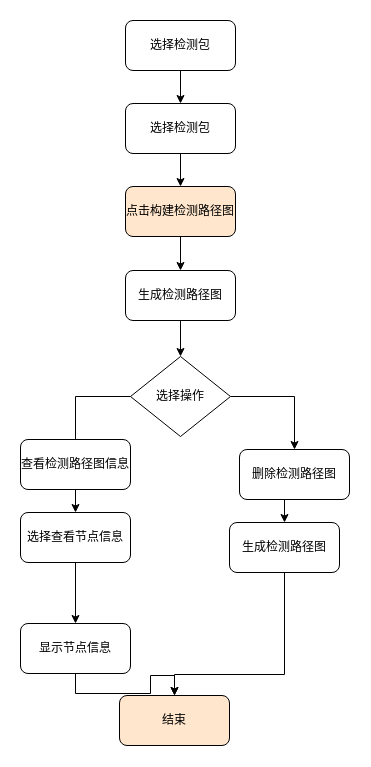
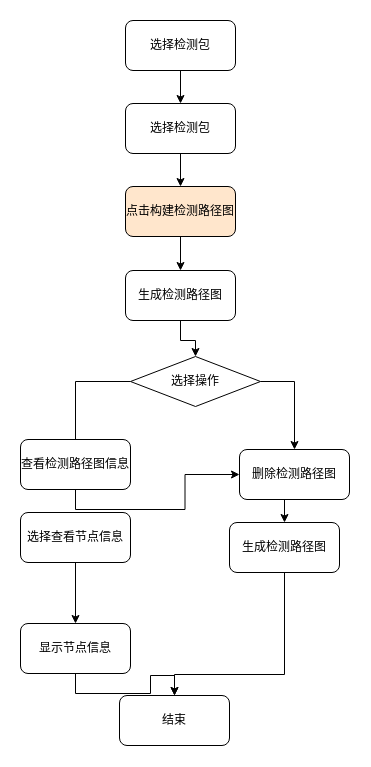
  <mxCell id="0" />
  <mxCell id="1" parent="0" />
  <mxCell id="2" style="edgeStyle=orthogonalEdgeStyle;rounded=0;orthogonalLoop=1;jettySize=auto;html=1;exitX=0.5;exitY=1;exitDx=0;exitDy=0;" edge="1" parent="1" source="3" target="5"><mxGeometry relative="1" as="geometry" /></mxCell>
  <mxCell id="3" value="选择检测包" style="rounded=1;whiteSpace=wrap;html=1;" vertex="1" parent="1"><mxGeometry x="125" y="103" width="110" height="50" as="geometry" /></mxCell>
  <mxCell id="4" style="edgeStyle=orthogonalEdgeStyle;rounded=0;orthogonalLoop=1;jettySize=auto;html=1;exitX=0.5;exitY=1;exitDx=0;exitDy=0;entryX=0.5;entryY=0;entryDx=0;entryDy=0;" edge="1" parent="1" source="5" target="7"><mxGeometry relative="1" as="geometry" /></mxCell>
  <mxCell id="5" value="点击构建检测路径图" style="rounded=1;whiteSpace=wrap;html=1;fillColor=#ffe6cc;" vertex="1" parent="1"><mxGeometry x="125" y="186" width="110" height="50" as="geometry" /></mxCell>
  <mxCell id="6" style="edgeStyle=orthogonalEdgeStyle;rounded=0;orthogonalLoop=1;jettySize=auto;html=1;exitX=0.5;exitY=1;exitDx=0;exitDy=0;" edge="1" parent="1" source="7" target="12"><mxGeometry relative="1" as="geometry" /></mxCell>
  <mxCell id="7" value="生成检测路径图" style="rounded=1;whiteSpace=wrap;html=1;" vertex="1" parent="1"><mxGeometry x="125" y="270" width="110" height="50" as="geometry" /></mxCell>
  <mxCell id="8" style="edgeStyle=orthogonalEdgeStyle;rounded=0;orthogonalLoop=1;jettySize=auto;html=1;exitX=0.5;exitY=1;exitDx=0;exitDy=0;entryX=0.5;entryY=0;entryDx=0;entryDy=0;" edge="1" parent="1" source="9" target="3"><mxGeometry relative="1" as="geometry" /></mxCell>
  <mxCell id="9" value="选择检测包" style="rounded=1;whiteSpace=wrap;html=1;" vertex="1" parent="1"><mxGeometry x="125" y="20" width="110" height="50" as="geometry" /></mxCell>
  <mxCell id="10" style="edgeStyle=orthogonalEdgeStyle;rounded=0;orthogonalLoop=1;jettySize=auto;html=1;exitX=0;exitY=0.5;exitDx=0;exitDy=0;endArrow=none;" edge="1" parent="1" source="12" target="14"><mxGeometry relative="1" as="geometry" /></mxCell>
  <mxCell id="11" style="edgeStyle=orthogonalEdgeStyle;rounded=0;orthogonalLoop=1;jettySize=auto;html=1;exitX=1;exitY=0.5;exitDx=0;exitDy=0;entryX=0.5;entryY=0;entryDx=0;entryDy=0;" edge="1" parent="1" source="12" target="18"><mxGeometry relative="1" as="geometry" /></mxCell>
- <mxCell id="12" value="选择操作" style="rhombus;whiteSpace=wrap;html=1;" vertex="1" parent="1"><mxGeometry x="130" y="356" width="100" height="80" as="geometry" /></mxCell>
- <mxCell id="13" style="edgeStyle=orthogonalEdgeStyle;rounded=0;orthogonalLoop=1;jettySize=auto;html=1;exitX=0.5;exitY=1;exitDx=0;exitDy=0;entryX=0.5;entryY=0;entryDx=0;entryDy=0;" edge="1" parent="1" source="14" target="16"><mxGeometry relative="1" as="geometry" /></mxCell>
+ <mxCell id="12" value="选择操作" style="rhombus;whiteSpace=wrap;html=1;" vertex="1" parent="1"><mxGeometry x="130" y="356" width="130" height="50" as="geometry" /></mxCell>
+ <mxCell id="13" style="edgeStyle=orthogonalEdgeStyle;rounded=0;orthogonalLoop=1;jettySize=auto;html=1;exitX=0.5;exitY=1;exitDx=0;exitDy=0;" edge="1" parent="1" source="14" target="18"><mxGeometry relative="1" as="geometry" /></mxCell>
  <mxCell id="14" value="查看检测路径图信息" style="rounded=1;whiteSpace=wrap;html=1;" vertex="1" parent="1"><mxGeometry x="20" y="439" width="110" height="50" as="geometry" /></mxCell>
  <mxCell id="15" style="edgeStyle=orthogonalEdgeStyle;rounded=0;orthogonalLoop=1;jettySize=auto;html=1;exitX=0.5;exitY=1;exitDx=0;exitDy=0;" edge="1" parent="1" source="16" target="22"><mxGeometry relative="1" as="geometry" /></mxCell>
  <mxCell id="16" value="选择查看节点信息" style="rounded=1;whiteSpace=wrap;html=1;" vertex="1" parent="1"><mxGeometry x="20" y="512" width="110" height="50" as="geometry" /></mxCell>
  <mxCell id="17" style="edgeStyle=orthogonalEdgeStyle;rounded=0;orthogonalLoop=1;jettySize=auto;html=1;exitX=0.5;exitY=1;exitDx=0;exitDy=0;entryX=0.5;entryY=0;entryDx=0;entryDy=0;" edge="1" parent="1" source="18" target="20"><mxGeometry relative="1" as="geometry" /></mxCell>
  <mxCell id="18" value="删除检测路径图" style="rounded=1;whiteSpace=wrap;html=1;" vertex="1" parent="1"><mxGeometry x="239" y="449" width="110" height="50" as="geometry" /></mxCell>
  <mxCell id="19" style="edgeStyle=orthogonalEdgeStyle;rounded=0;orthogonalLoop=1;jettySize=auto;html=1;exitX=0.5;exitY=1;exitDx=0;exitDy=0;entryX=0.5;entryY=0;entryDx=0;entryDy=0;" edge="1" parent="1" source="20" target="23"><mxGeometry relative="1" as="geometry"><Array as="points"><mxPoint x="284" y="674" /><mxPoint x="174" y="674" /></Array></mxGeometry></mxCell>
  <mxCell id="20" value="生成检测路径图" style="rounded=1;whiteSpace=wrap;html=1;" vertex="1" parent="1"><mxGeometry x="229" y="522" width="110" height="50" as="geometry" /></mxCell>
  <mxCell id="21" style="edgeStyle=orthogonalEdgeStyle;rounded=0;orthogonalLoop=1;jettySize=auto;html=1;exitX=0.5;exitY=1;exitDx=0;exitDy=0;entryX=0.5;entryY=0;entryDx=0;entryDy=0;" edge="1" parent="1" source="22" target="23"><mxGeometry relative="1" as="geometry" /></mxCell>
  <mxCell id="22" value="显示节点信息" style="rounded=1;whiteSpace=wrap;html=1;" vertex="1" parent="1"><mxGeometry x="20" y="623" width="110" height="50" as="geometry" /></mxCell>
- <mxCell id="23" value="结束" style="rounded=1;whiteSpace=wrap;html=1;fillColor=#ffe6cc;" vertex="1" parent="1"><mxGeometry x="119" y="695" width="110" height="50" as="geometry" /></mxCell>
+ <mxCell id="23" value="结束" style="rounded=1;whiteSpace=wrap;html=1;" vertex="1" parent="1"><mxGeometry x="119" y="695" width="110" height="50" as="geometry" /></mxCell>
